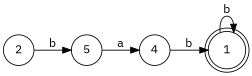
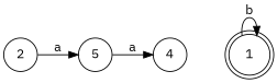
  digraph {
    fontname="IBM Plex Sans"
    rankdir=LR
    node [fontname="IBM Plex Sans" shape=circle]
    edge [fontname="IBM Plex Sans"]
    1 [shape=doublecircle]
    n2 [label=5]
    2
    4
    1 -> 1 [label=b]
    n2 -> 4 [label=a]
-   2 -> n2 [label=b]
-   4 -> 1 [label=b]
+   2 -> n2 [label=a]
  }
